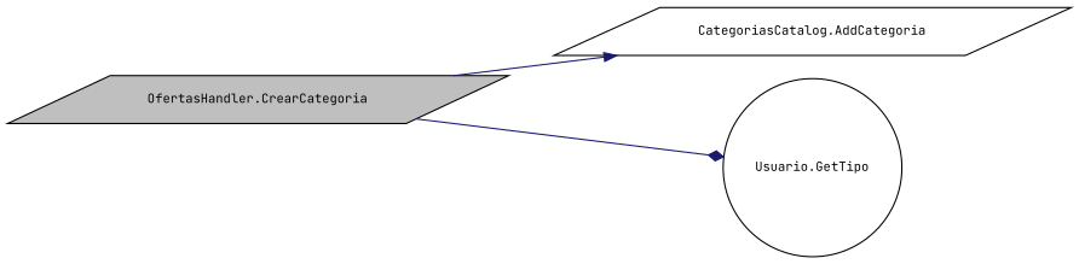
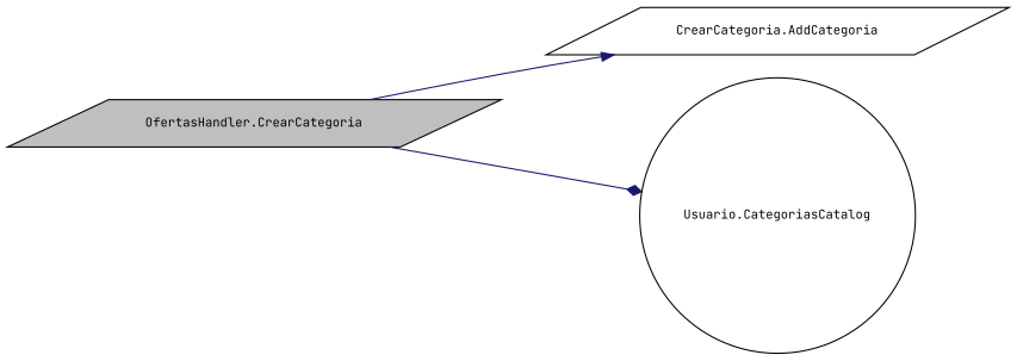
  digraph {
    fontname="JetBrains Mono"
    rankdir=LR
    node [color=black fillcolor=white fontname="JetBrains Mono" fontsize=10 shape=parallelogram style=filled]
    edge [color=midnightblue fontname="JetBrains Mono" fontsize=10 labelfontname=Helvetica labelfontsize=10 style=solid]
    n1 [fillcolor=grey75 fontcolor=black height=0.2 label="OfertasHandler.CrearCategoria" width=0.4]
-   n2 [height=0.2 label="CategoriasCatalog.AddCategoria" width=0.4]
-   n3 [height=0.2 label="Usuario.GetTipo" shape=circle width=0.4]
+   n2 [height=0.2 label="CrearCategoria.AddCategoria" width=0.4]
+   n3 [height=0.2 label="Usuario.CategoriasCatalog" shape=circle width=0.4]
    n1 -> n2 [arrowhead=normal]
    n1 -> n3 [arrowhead=diamond]
  }
